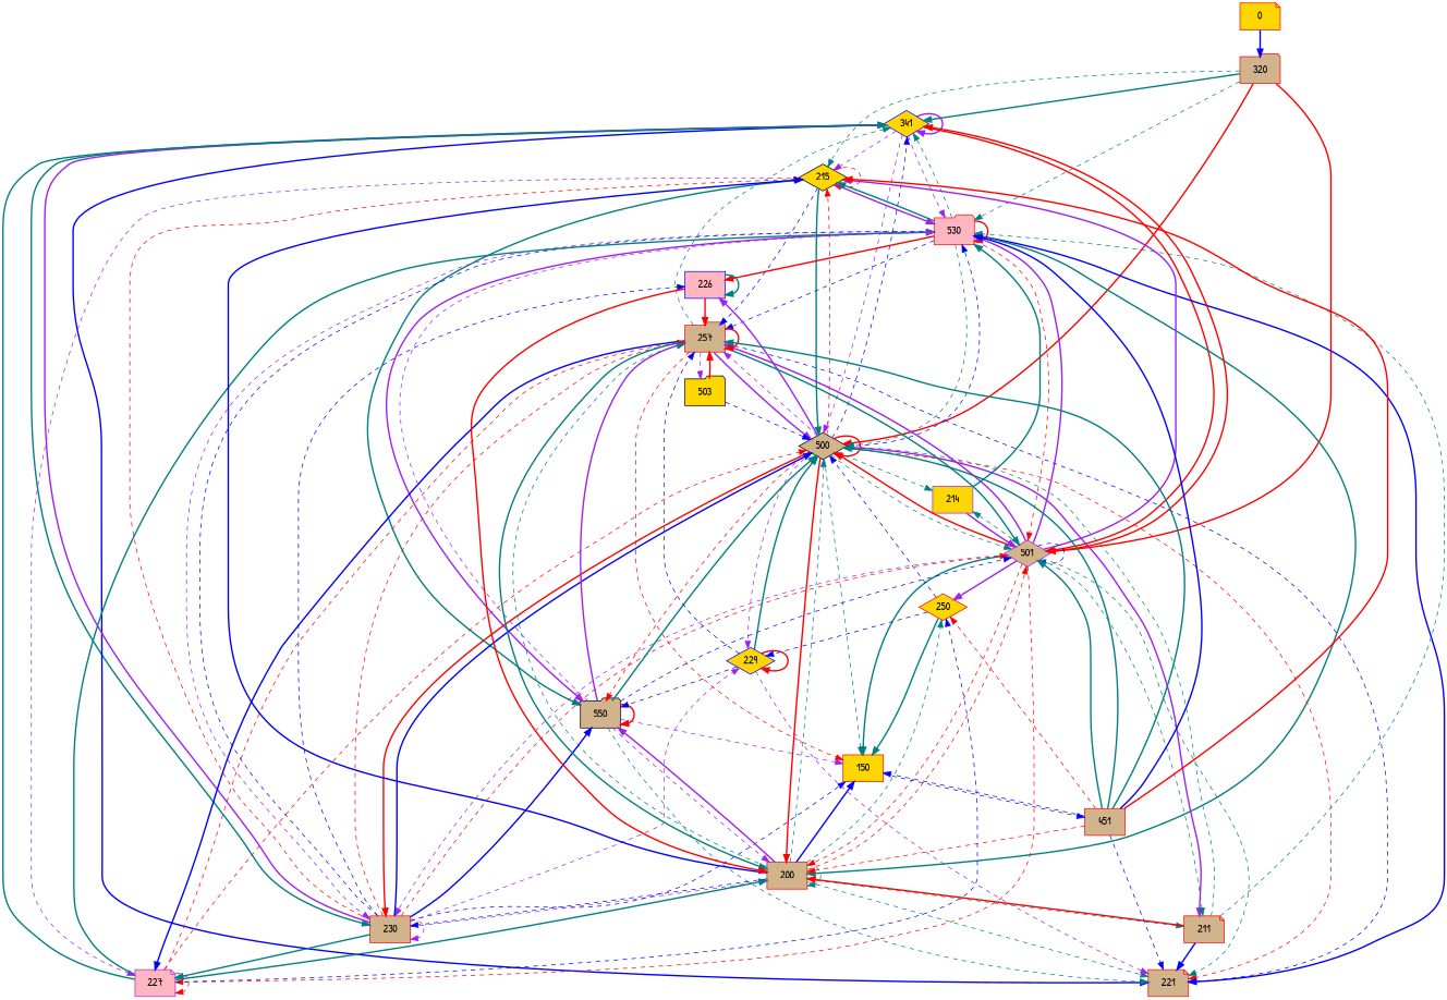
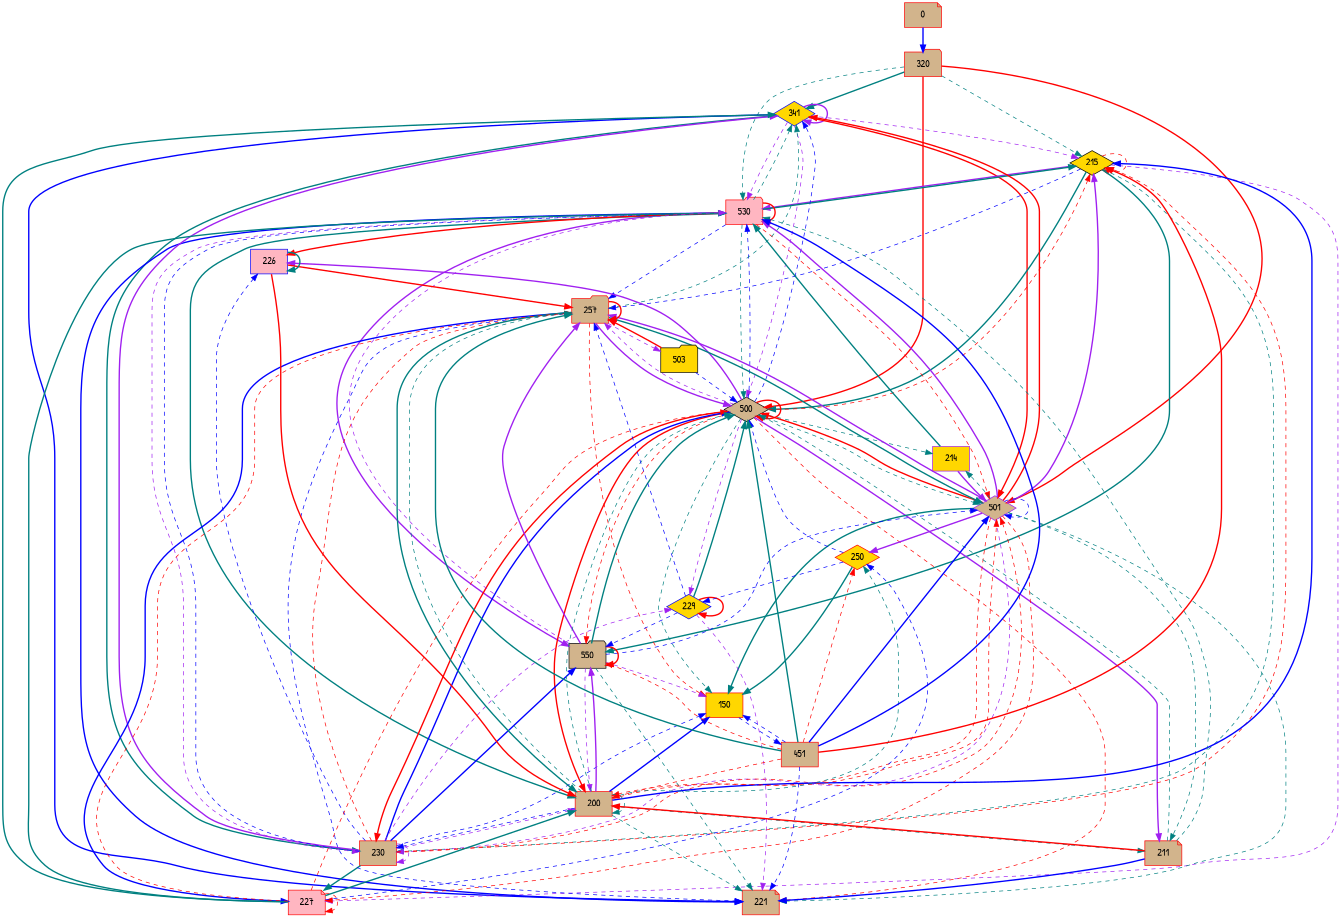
  digraph {
    fontname="Patrick Hand"
    node [color=red fillcolor=tan fontname="Patrick Hand" shape=diamond style=filled]
    edge [color=teal fontname="Patrick Hand" style=dashed]
-   0 [fillcolor=gold shape=note]
+   0 [shape=note]
    n2 [label=320 shape=folder]
    n3 [color=blue fillcolor=gold label=341]
    215 [color=black fillcolor=gold]
    530 [fillcolor=lightpink shape=folder]
    500 [color=black]
    501 [color=purple]
    230 [shape=box]
    221 [shape=note]
    257 [shape=folder]
-   227 [color=purple fillcolor=lightpink shape=note]
+   227 [fillcolor=lightpink shape=note]
    550 [color=black shape=folder]
    200 [shape=box]
    226 [color=blue fillcolor=lightpink shape=box]
    150 [fillcolor=gold shape=box]
    229 [color=blue fillcolor=gold]
    211 [shape=note]
    214 [color=purple fillcolor=gold shape=box]
    250 [fillcolor=gold]
    503 [color=black fillcolor=gold shape=folder]
    451 [shape=box]
    0 -> n2 [color=blue style=bold]
    n2 -> n3 [style=bold]
    n2 -> 215
    n2 -> 530
    n2 -> 500 [color=red style=bold]
    n2 -> 501 [color=red style=bold]
    n3 -> n3 [color=purple style=bold]
    n3 -> 215 [color=purple]
    n3 -> 530 [color=purple]
    n3 -> 500 [color=purple]
    n3 -> 501 [color=red style=bold]
    n3 -> 230 [style=bold]
    n3 -> 221 [color=blue style=bold]
    215 -> 215 [color=red]
    215 -> 530 [color=purple style=bold]
    215 -> 500 [style=bold]
+   215 -> 230
    215 -> 257 [color=blue]
    215 -> 227 [color=purple]
    215 -> 550 [style=bold]
    530 -> n3
    530 -> 215 [style=bold]
    530 -> 530 [color=red style=bold]
    530 -> 500
    530 -> 501 [color=red]
    530 -> 230 [color=purple]
    530 -> 221 [color=blue style=bold]
    530 -> 257 [color=blue]
    530 -> 550 [color=purple style=bold]
    530 -> 200 [style=bold]
    530 -> 226 [color=red style=bold]
    500 -> n3 [color=blue]
    500 -> 215 [color=red]
    500 -> 530 [color=blue]
    500 -> 500 [color=red style=bold]
    500 -> 501
    500 -> 230 [color=red style=bold]
    500 -> 221 [color=red]
    500 -> 257 [color=purple]
    500 -> 550 [color=red]
    500 -> 200 [color=red style=bold]
    500 -> 226 [color=purple style=bold]
    500 -> 150
    500 -> 229 [color=purple]
    500 -> 211 [color=purple style=bold]
    500 -> 214
    501 -> n3 [color=red style=bold]
    501 -> 215 [color=purple style=bold]
    501 -> 530 [color=purple style=bold]
    501 -> 500 [color=red style=bold]
    501 -> 501 [color=blue]
    501 -> 230 [color=purple]
    501 -> 221
    501 -> 257 [color=purple style=bold]
    501 -> 227 [color=red]
    501 -> 200 [color=red]
    501 -> 150 [style=bold]
    501 -> 211
    501 -> 214
    501 -> 250 [color=purple style=bold]
    230 -> n3 [color=purple style=bold]
    230 -> 215 [color=red]
    230 -> 530 [color=blue]
    230 -> 500 [color=blue style=bold]
    230 -> 501 [color=red]
    230 -> 230 [color=purple]
    230 -> 257 [color=red]
    230 -> 227 [style=bold]
    230 -> 550 [color=blue style=bold]
    230 -> 200 [color=purple]
    230 -> 226 [color=blue]
    230 -> 150 [color=blue]
    230 -> 229 [color=purple]
    257 -> n3
    257 -> 500 [color=purple style=bold]
    257 -> 501 [style=bold]
    257 -> 221 [color=blue]
    257 -> 257 [color=red style=bold]
    257 -> 227 [color=blue style=bold]
    257 -> 200 [style=bold]
    257 -> 150 [color=red]
    257 -> 503 [color=purple]
    227 -> n3 [style=bold]
    227 -> 530 [style=bold]
    227 -> 500 [color=red]
    227 -> 257 [color=red]
    227 -> 227 [color=red]
    227 -> 200 [style=bold]
    227 -> 250 [color=blue]
    550 -> 530 [color=purple]
    550 -> 500 [style=bold]
    550 -> 501 [color=blue]
    550 -> 221
    550 -> 257 [color=purple style=bold]
    550 -> 550 [color=red style=bold]
    550 -> 200 [color=purple]
    550 -> 150 [color=purple]
    200 -> 215 [color=blue style=bold]
    200 -> 500
    200 -> 501 [color=red]
    200 -> 230 [color=blue]
    200 -> 221
    200 -> 257
    200 -> 550 [color=purple style=bold]
    200 -> 200
    200 -> 150 [color=blue style=bold]
    200 -> 211
    200 -> 250
    226 -> 257 [color=red style=bold]
    226 -> 200 [color=red style=bold]
    226 -> 226 [style=bold]
    150 -> 451 [color=blue]
    229 -> 500 [style=bold]
    229 -> 221 [color=purple]
    229 -> 257 [color=blue]
    229 -> 550 [color=blue]
    229 -> 229 [color=red style=bold]
    211 -> 530
    211 -> 500
    211 -> 221 [color=blue style=bold]
    211 -> 200 [color=red style=bold]
    214 -> 530 [style=bold]
    214 -> 501 [color=purple style=bold]
    250 -> 500 [color=blue]
    250 -> 150 [style=bold]
    250 -> 229 [color=blue]
    503 -> 500 [color=blue]
    503 -> 257 [color=red style=bold]
    451 -> 215 [color=red style=bold]
    451 -> 530 [color=blue style=bold]
    451 -> 500 [style=bold]
-   451 -> 501 [style=bold]
+   451 -> 501 [color=blue style=bold]
    451 -> 221 [color=blue]
    451 -> 257 [style=bold]
+   451 -> 550 [color=red]
    451 -> 200 [color=red]
    451 -> 150 [color=blue]
    451 -> 250 [color=red]
  }
